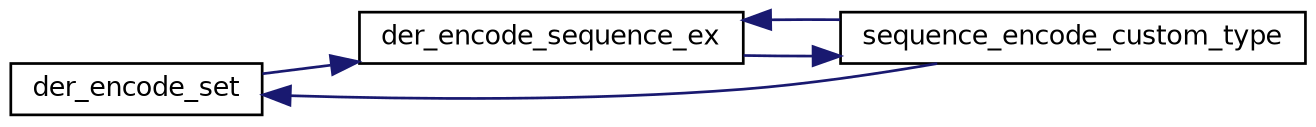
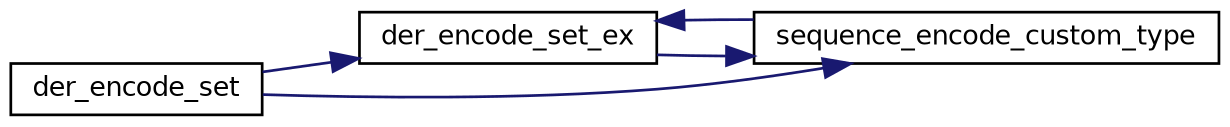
  digraph {
    rankdir=RL
    node [color=black fillcolor=white fontname=Helvetica fontsize=10 shape=record style=filled]
    edge [color=midnightblue dir=back fontname=Helvetica fontsize=10 labelfontname=Helvetica labelfontsize=10 style=solid]
    n1 [height=0.2 label=sequence_encode_custom_type width=0.4]
-   n2 [height=0.2 label=der_encode_sequence_ex width=0.4]
+   n2 [height=0.2 label=der_encode_set_ex width=0.4]
    n3 [height=0.2 label=der_encode_set width=0.4]
    n1 -> n2
    n2 -> n1
    n2 -> n3
-   n3 -> n1
+   n1 -> n3
  }
